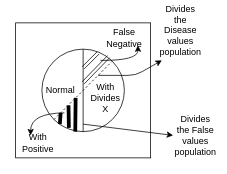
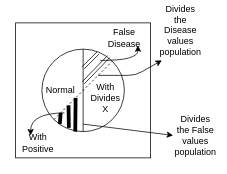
  <mxCell id="0" />
  <mxCell id="1" parent="0" />
  <mxCell id="2" value="" style="whiteSpace=wrap;html=1;aspect=fixed;" parent="1" vertex="1"><mxGeometry x="20" y="30" width="180" height="180" as="geometry" /></mxCell>
  <mxCell id="3" value="" style="ellipse;whiteSpace=wrap;html=1;aspect=fixed;" parent="1" vertex="1"><mxGeometry x="55" y="65" width="110" height="110" as="geometry" /></mxCell>
  <mxCell id="4" value="" style="endArrow=none;html=1;exitX=0.5;exitY=1;exitDx=0;exitDy=0;entryX=0.5;entryY=0;entryDx=0;entryDy=0;" parent="1" source="3" target="3" edge="1"><mxGeometry width="50" height="50" relative="1" as="geometry"><mxPoint x="83" y="130" as="sourcePoint" /><mxPoint x="133" y="80" as="targetPoint" /></mxGeometry></mxCell>
  <mxCell id="5" value="Normal" style="text;html=1;strokeColor=none;fillColor=none;align=center;verticalAlign=middle;whiteSpace=wrap;rounded=0;" parent="1" vertex="1"><mxGeometry x="60" y="110" width="40" height="20" as="geometry" /></mxCell>
  <mxCell id="6" value="With Divides X" style="text;html=1;strokeColor=none;fillColor=none;align=center;verticalAlign=middle;whiteSpace=wrap;rounded=0;" parent="1" vertex="1"><mxGeometry x="120" y="120" width="40" height="20" as="geometry" /></mxCell>
  <mxCell id="7" value="" style="endArrow=none;dashed=1;html=1;exitX=0;exitY=1;exitDx=0;exitDy=0;entryX=1;entryY=0;entryDx=0;entryDy=0;" parent="1" source="3" target="3" edge="1"><mxGeometry width="50" height="50" relative="1" as="geometry"><mxPoint x="85" y="145" as="sourcePoint" /><mxPoint x="135" y="95" as="targetPoint" /></mxGeometry></mxCell>
  <mxCell id="8" value="" style="shape=link;html=1;" parent="1" edge="1"><mxGeometry width="50" height="50" relative="1" as="geometry"><mxPoint x="110" y="90" as="sourcePoint" /><mxPoint x="130" y="70" as="targetPoint" /></mxGeometry></mxCell>
  <mxCell id="9" value="" style="shape=link;html=1;entryX=0.809;entryY=0.091;entryDx=0;entryDy=0;entryPerimeter=0;" parent="1" target="3" edge="1"><mxGeometry width="50" height="50" relative="1" as="geometry"><mxPoint x="110" y="110" as="sourcePoint" /><mxPoint x="135" y="81" as="targetPoint" /></mxGeometry></mxCell>
  <mxCell id="10" value="" style="endArrow=none;html=1;strokeWidth=5;" parent="1" edge="1"><mxGeometry width="50" height="50" relative="1" as="geometry"><mxPoint x="99.5" y="175" as="sourcePoint" /><mxPoint x="100" y="130" as="targetPoint" /></mxGeometry></mxCell>
  <mxCell id="11" value="" style="endArrow=none;html=1;strokeWidth=5;" parent="1" edge="1"><mxGeometry width="50" height="50" relative="1" as="geometry"><mxPoint x="91" y="170" as="sourcePoint" /><mxPoint x="90.5" y="140" as="targetPoint" /></mxGeometry></mxCell>
  <mxCell id="12" value="" style="endArrow=none;html=1;strokeWidth=5;exitX=0.218;exitY=0.909;exitDx=0;exitDy=0;exitPerimeter=0;" parent="1" source="3" edge="1"><mxGeometry width="50" height="50" relative="1" as="geometry"><mxPoint x="80" y="160" as="sourcePoint" /><mxPoint x="80" y="150" as="targetPoint" /></mxGeometry></mxCell>
  <mxCell id="13" value="" style="endArrow=classic;html=1;strokeWidth=1;edgeStyle=orthogonalEdgeStyle;curved=1;" parent="1" edge="1"><mxGeometry width="50" height="50" relative="1" as="geometry"><mxPoint x="133" y="80" as="sourcePoint" /><mxPoint x="183" y="60" as="targetPoint" /></mxGeometry></mxCell>
- <mxCell id="14" value="False Negative" style="text;html=1;strokeColor=none;fillColor=none;align=center;verticalAlign=middle;whiteSpace=wrap;rounded=0;" parent="1" vertex="1"><mxGeometry x="145" y="40" width="40" height="20" as="geometry" /></mxCell>
+ <mxCell id="14" value="False Disease" style="text;html=1;strokeColor=none;fillColor=none;align=center;verticalAlign=middle;whiteSpace=wrap;rounded=0;" parent="1" vertex="1"><mxGeometry x="145" y="40" width="40" height="20" as="geometry" /></mxCell>
  <mxCell id="15" value="With Positive" style="text;html=1;strokeColor=none;fillColor=none;align=center;verticalAlign=middle;whiteSpace=wrap;rounded=0;" parent="1" vertex="1"><mxGeometry x="30" y="180" width="40" height="20" as="geometry" /></mxCell>
  <mxCell id="16" value="" style="endArrow=classic;html=1;strokeWidth=1;edgeStyle=orthogonalEdgeStyle;curved=1;entryX=0.25;entryY=0;entryDx=0;entryDy=0;" parent="1" target="15" edge="1"><mxGeometry width="50" height="50" relative="1" as="geometry"><mxPoint x="85" y="150" as="sourcePoint" /><mxPoint x="25" y="210" as="targetPoint" /></mxGeometry></mxCell>
  <mxCell id="17" value="Divides the Disease values population" style="text;html=1;strokeColor=none;fillColor=none;align=center;verticalAlign=middle;whiteSpace=wrap;rounded=0;" vertex="1" parent="1"><mxGeometry x="220" y="20" width="40" height="40" as="geometry" /></mxCell>
  <mxCell id="18" value="Divides the False values population" style="text;html=1;strokeColor=none;fillColor=none;align=center;verticalAlign=middle;whiteSpace=wrap;rounded=0;" vertex="1" parent="1"><mxGeometry x="240" y="170" width="40" height="20" as="geometry" /></mxCell>
  <mxCell id="19" value="" style="endArrow=classic;html=1;" edge="1" parent="1"><mxGeometry width="50" height="50" relative="1" as="geometry"><mxPoint x="110" y="165" as="sourcePoint" /><mxPoint x="230" y="180" as="targetPoint" /></mxGeometry></mxCell>
  <mxCell id="20" value="" style="endArrow=classic;html=1;" edge="1" parent="1"><mxGeometry width="50" height="50" relative="1" as="geometry"><mxPoint x="130" y="100" as="sourcePoint" /><mxPoint x="215" y="80" as="targetPoint" /><Array as="points"><mxPoint x="180" y="100" /></Array></mxGeometry></mxCell>
